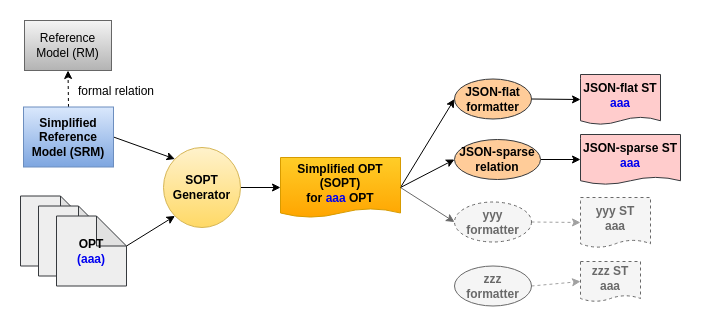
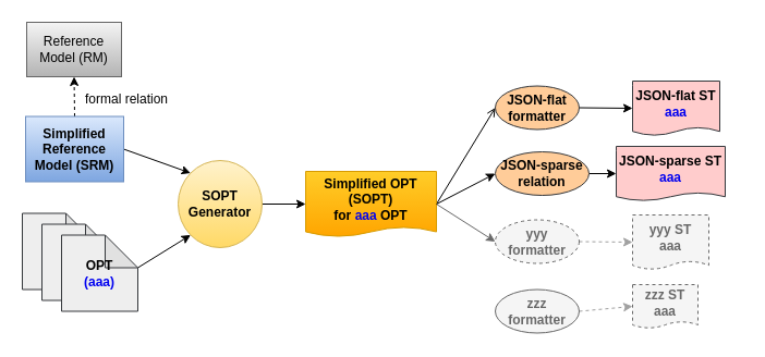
  <mxCell id="0" />
  <mxCell id="1" parent="0" />
  <mxCell id="2" value="Reference Model (RM)" style="rounded=0;whiteSpace=wrap;html=1;gradientColor=#b3b3b3;fillColor=#f5f5f5;strokeColor=#666666;" parent="1" vertex="1"><mxGeometry x="24" y="20" width="87" height="50" as="geometry" /></mxCell>
  <mxCell id="3" style="rounded=0;orthogonalLoop=1;jettySize=auto;html=1;exitX=1;exitY=0.5;exitDx=0;exitDy=0;entryX=0;entryY=0;entryDx=0;entryDy=0;" parent="1" source="5" target="11" edge="1"><mxGeometry relative="1" as="geometry" /></mxCell>
  <mxCell id="4" style="edgeStyle=none;rounded=0;orthogonalLoop=1;jettySize=auto;html=1;exitX=0.5;exitY=0;exitDx=0;exitDy=0;entryX=0.5;entryY=1;entryDx=0;entryDy=0;strokeColor=#000000;dashed=1;" parent="1" source="5" target="2" edge="1"><mxGeometry relative="1" as="geometry" /></mxCell>
  <mxCell id="5" value="Simplified Reference&lt;br&gt;Model (SRM)" style="rounded=0;whiteSpace=wrap;html=1;gradientColor=#7ea6e0;fillColor=#dae8fc;strokeColor=#6c8ebf;fontStyle=1" parent="1" vertex="1"><mxGeometry x="23" y="106.5" width="90" height="60" as="geometry" /></mxCell>
  <mxCell id="6" value="OPT&lt;br&gt;(xyz)&lt;br&gt;" style="shape=note;whiteSpace=wrap;html=1;backgroundOutline=1;darkOpacity=0.05;fillColor=#eeeeee;strokeColor=#36393d;fontStyle=1" parent="1" vertex="1"><mxGeometry x="20" y="195.5" width="70" height="70" as="geometry" /></mxCell>
  <mxCell id="7" value="OPT&lt;br&gt;(xyz)&lt;br&gt;" style="shape=note;whiteSpace=wrap;html=1;backgroundOutline=1;darkOpacity=0.05;fillColor=#eeeeee;strokeColor=#36393d;fontStyle=1" parent="1" vertex="1"><mxGeometry x="38" y="205.5" width="70" height="70" as="geometry" /></mxCell>
  <mxCell id="8" style="edgeStyle=none;rounded=0;orthogonalLoop=1;jettySize=auto;html=1;exitX=0;exitY=0;exitDx=70;exitDy=30;exitPerimeter=0;entryX=0;entryY=1;entryDx=0;entryDy=0;" parent="1" source="9" target="11" edge="1"><mxGeometry relative="1" as="geometry" /></mxCell>
  <mxCell id="9" value="OPT&lt;br&gt;&lt;font color=&quot;#0000f0&quot;&gt;(aaa)&lt;/font&gt;&lt;br&gt;" style="shape=note;whiteSpace=wrap;html=1;backgroundOutline=1;darkOpacity=0.05;fillColor=#eeeeee;strokeColor=#36393d;fontStyle=1" parent="1" vertex="1"><mxGeometry x="56" y="215.5" width="70" height="70" as="geometry" /></mxCell>
  <mxCell id="10" style="edgeStyle=none;rounded=0;orthogonalLoop=1;jettySize=auto;html=1;exitX=1;exitY=0.5;exitDx=0;exitDy=0;entryX=0;entryY=0.5;entryDx=0;entryDy=0;" parent="1" source="11" target="14" edge="1"><mxGeometry relative="1" as="geometry" /></mxCell>
  <mxCell id="11" value="SOPT Generator" style="ellipse;whiteSpace=wrap;html=1;gradientColor=#ffd966;fillColor=#fff2cc;strokeColor=#d6b656;fontStyle=1" parent="1" vertex="1"><mxGeometry x="163" y="147" width="77" height="80" as="geometry" /></mxCell>
- <mxCell id="12" style="edgeStyle=none;rounded=0;orthogonalLoop=1;jettySize=auto;html=1;exitX=1;exitY=0.5;exitDx=0;exitDy=0;entryX=0;entryY=0.5;entryDx=0;entryDy=0;" parent="1" source="14" target="16" edge="1"><mxGeometry relative="1" as="geometry" /></mxCell>
+ <mxCell id="12" style="edgeStyle=none;rounded=0;orthogonalLoop=1;jettySize=auto;html=1;exitX=1;exitY=0.5;exitDx=0;exitDy=0;entryX=0;entryY=0.5;entryDx=0;entryDy=0;endArrow=open;" parent="1" source="14" target="16" edge="1"><mxGeometry relative="1" as="geometry" /></mxCell>
  <mxCell id="13" style="edgeStyle=none;rounded=0;orthogonalLoop=1;jettySize=auto;html=1;exitX=1;exitY=0.5;exitDx=0;exitDy=0;entryX=0;entryY=0.5;entryDx=0;entryDy=0;strokeColor=#696969;" parent="1" source="14" target="19" edge="1"><mxGeometry relative="1" as="geometry" /></mxCell>
  <mxCell id="14" value="Simplified OPT&lt;br&gt;(SOPT)&lt;br&gt;for &lt;font color=&quot;#0000f0&quot;&gt;aaa&lt;/font&gt; OPT&lt;br&gt;" style="shape=document;whiteSpace=wrap;html=1;boundedLbl=1;size=0.15;gradientColor=#ffa500;fillColor=#ffcd28;strokeColor=#d79b00;fontStyle=1" parent="1" vertex="1"><mxGeometry x="280" y="157" width="120" height="60" as="geometry" /></mxCell>
  <mxCell id="15" style="edgeStyle=none;rounded=0;orthogonalLoop=1;jettySize=auto;html=1;exitX=1;exitY=0.5;exitDx=0;exitDy=0;entryX=0;entryY=0.5;entryDx=0;entryDy=0;" parent="1" source="16" target="17" edge="1"><mxGeometry relative="1" as="geometry" /></mxCell>
  <mxCell id="16" value="JSON-flat formatter" style="ellipse;whiteSpace=wrap;html=1;fillColor=#ffcc99;strokeColor=#36393d;fontStyle=1" parent="1" vertex="1"><mxGeometry x="454" y="78.5" width="77" height="40" as="geometry" /></mxCell>
  <mxCell id="17" value="JSON-flat ST&lt;br&gt;&lt;font color=&quot;#0000f0&quot;&gt;aaa&lt;/font&gt;&lt;br&gt;" style="shape=document;whiteSpace=wrap;html=1;boundedLbl=1;size=0.15;fillColor=#ffcccc;strokeColor=#36393d;fontStyle=1" parent="1" vertex="1"><mxGeometry x="580" y="74" width="80" height="50" as="geometry" /></mxCell>
  <mxCell id="18" style="edgeStyle=none;rounded=0;orthogonalLoop=1;jettySize=auto;html=1;exitX=1;exitY=0.5;exitDx=0;exitDy=0;entryX=0;entryY=0.5;entryDx=0;entryDy=0;dashed=1;strokeColor=#A1A1A1;fillColor=#f5f5f5;fontColor=#696969;" parent="1" source="19" target="20" edge="1"><mxGeometry relative="1" as="geometry" /></mxCell>
  <mxCell id="19" value="yyy formatter" style="ellipse;whiteSpace=wrap;html=1;fillColor=#f5f5f5;strokeColor=#696969;fontStyle=1;dashed=1;fontColor=#696969;" parent="1" vertex="1"><mxGeometry x="454" y="201.5" width="77" height="40" as="geometry" /></mxCell>
  <mxCell id="20" value="yyy ST&lt;br&gt;aaa&lt;br&gt;" style="shape=document;whiteSpace=wrap;html=1;boundedLbl=1;size=0.15;fillColor=#f5f5f5;strokeColor=#696969;fontStyle=1;dashed=1;fontColor=#696969;" parent="1" vertex="1"><mxGeometry x="580" y="197" width="70" height="50" as="geometry" /></mxCell>
  <mxCell id="21" style="edgeStyle=none;rounded=0;orthogonalLoop=1;jettySize=auto;html=1;exitX=1;exitY=0.5;exitDx=0;exitDy=0;entryX=0;entryY=0.5;entryDx=0;entryDy=0;dashed=1;strokeColor=#A1A1A1;fillColor=#f5f5f5;fontColor=#696969;" parent="1" source="22" target="23" edge="1"><mxGeometry relative="1" as="geometry" /></mxCell>
  <mxCell id="22" value="zzz&lt;br&gt;formatter" style="ellipse;whiteSpace=wrap;html=1;fillColor=#f5f5f5;strokeColor=#696969;fontStyle=1;dashed=0;fontColor=#696969;" parent="1" vertex="1"><mxGeometry x="454" y="265.5" width="77" height="40" as="geometry" /></mxCell>
  <mxCell id="23" value="zzz ST&lt;br&gt;aaa&lt;br&gt;" style="shape=document;whiteSpace=wrap;html=1;boundedLbl=1;size=0.15;fillColor=#f5f5f5;strokeColor=#696969;fontStyle=1;dashed=1;fontColor=#696969;" parent="1" vertex="1"><mxGeometry x="580" y="261" width="60" height="40" as="geometry" /></mxCell>
  <mxCell id="24" style="edgeStyle=none;rounded=0;orthogonalLoop=1;jettySize=auto;html=1;exitX=1;exitY=0.5;exitDx=0;exitDy=0;entryX=0;entryY=0.5;entryDx=0;entryDy=0;" parent="1" source="25" target="26" edge="1"><mxGeometry relative="1" as="geometry" /></mxCell>
  <mxCell id="25" value="JSON-sparse relation" style="ellipse;whiteSpace=wrap;html=1;fillColor=#ffcc99;strokeColor=#36393d;fontStyle=1" parent="1" vertex="1"><mxGeometry x="454" y="139" width="86" height="40" as="geometry" /></mxCell>
- <mxCell id="26" value="JSON-sparse ST&lt;br&gt;&lt;font color=&quot;#0000f0&quot;&gt;aaa&lt;/font&gt;&lt;br&gt;" style="shape=document;whiteSpace=wrap;html=1;boundedLbl=1;size=0.15;fillColor=#ffcccc;strokeColor=#36393d;fontStyle=1" parent="1" vertex="1"><mxGeometry x="580" y="134" width="100" height="50" as="geometry" /></mxCell>
+ <mxCell id="26" value="JSON-sparse ST&lt;br&gt;&lt;font color=&quot;#0000f0&quot;&gt;aaa&lt;/font&gt;&lt;br&gt;" style="shape=document;whiteSpace=wrap;html=1;boundedLbl=1;size=0.15;fillColor=#ffcccc;strokeColor=#36393d;fontStyle=1" parent="1" vertex="1"><mxGeometry x="565" y="134" width="100" height="50" as="geometry" /></mxCell>
  <mxCell id="27" style="edgeStyle=none;rounded=0;orthogonalLoop=1;jettySize=auto;html=1;exitX=1;exitY=0.5;exitDx=0;exitDy=0;entryX=0;entryY=0.5;entryDx=0;entryDy=0;" parent="1" source="14" target="25" edge="1"><mxGeometry relative="1" as="geometry"><mxPoint x="410" y="197" as="sourcePoint" /><mxPoint x="464" y="109" as="targetPoint" /></mxGeometry></mxCell>
  <mxCell id="28" value="formal relation" style="text;html=1;resizable=0;points=[];autosize=1;align=left;verticalAlign=top;spacingTop=-4;fontColor=#000000;" parent="1" vertex="1"><mxGeometry x="76" y="81" width="90" height="20" as="geometry" /></mxCell>
